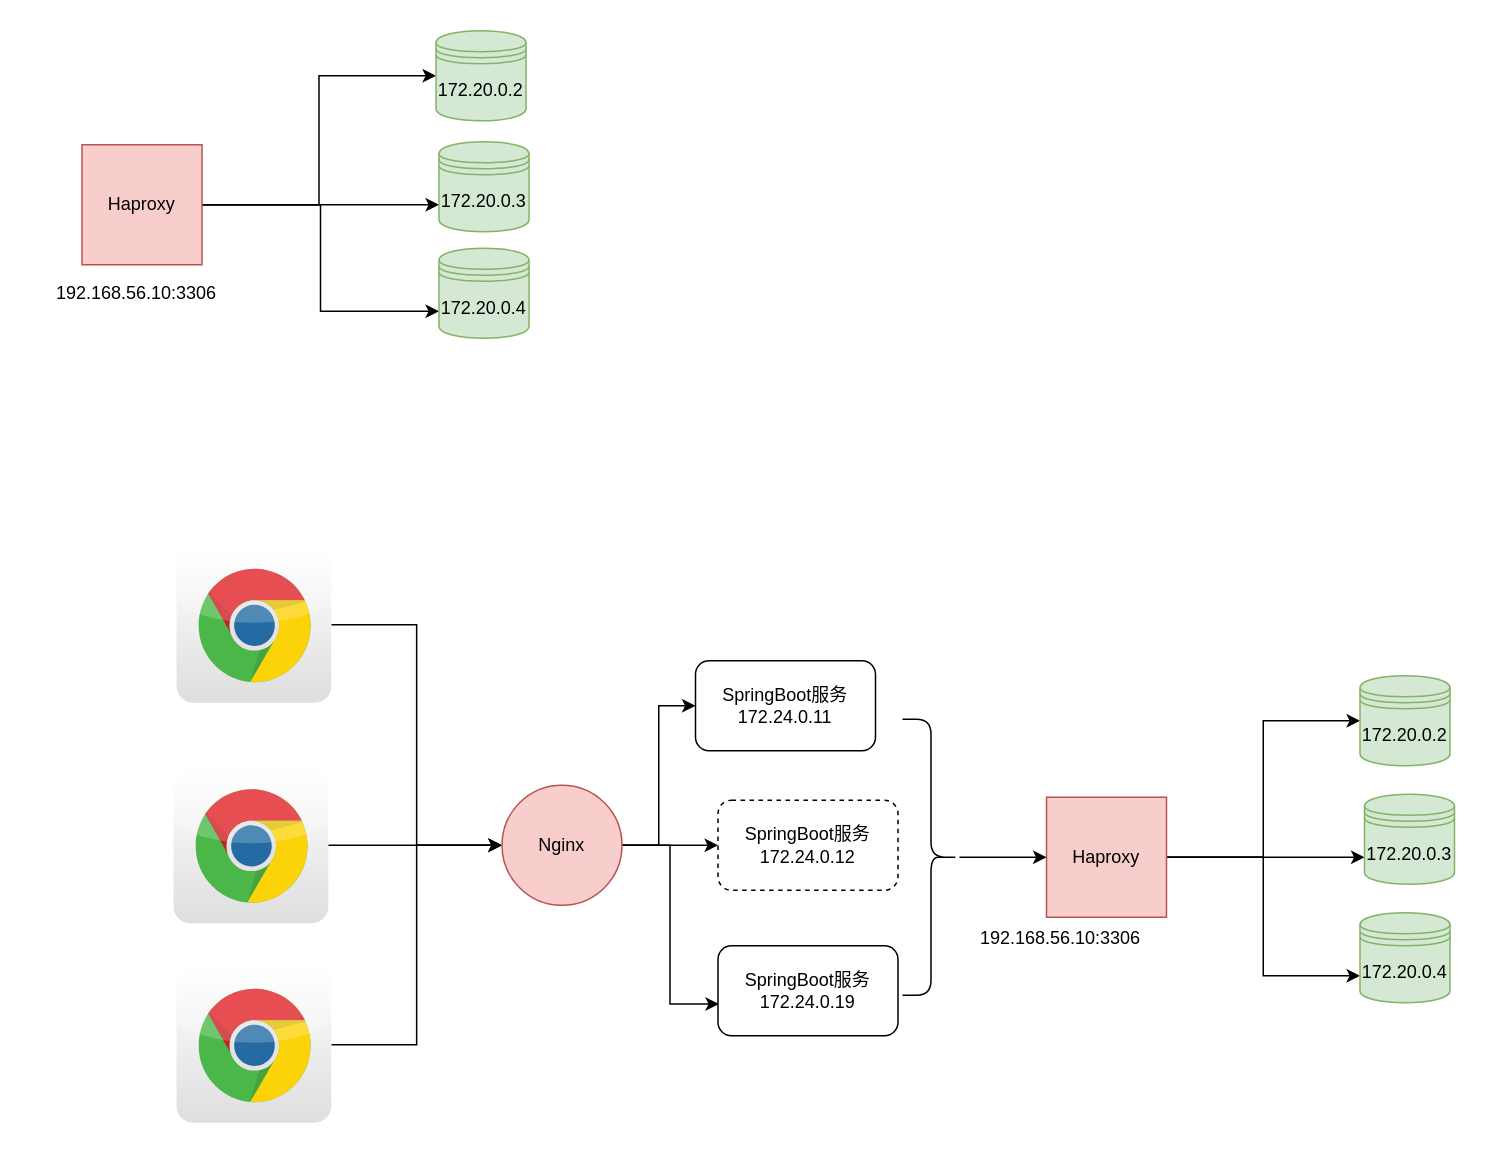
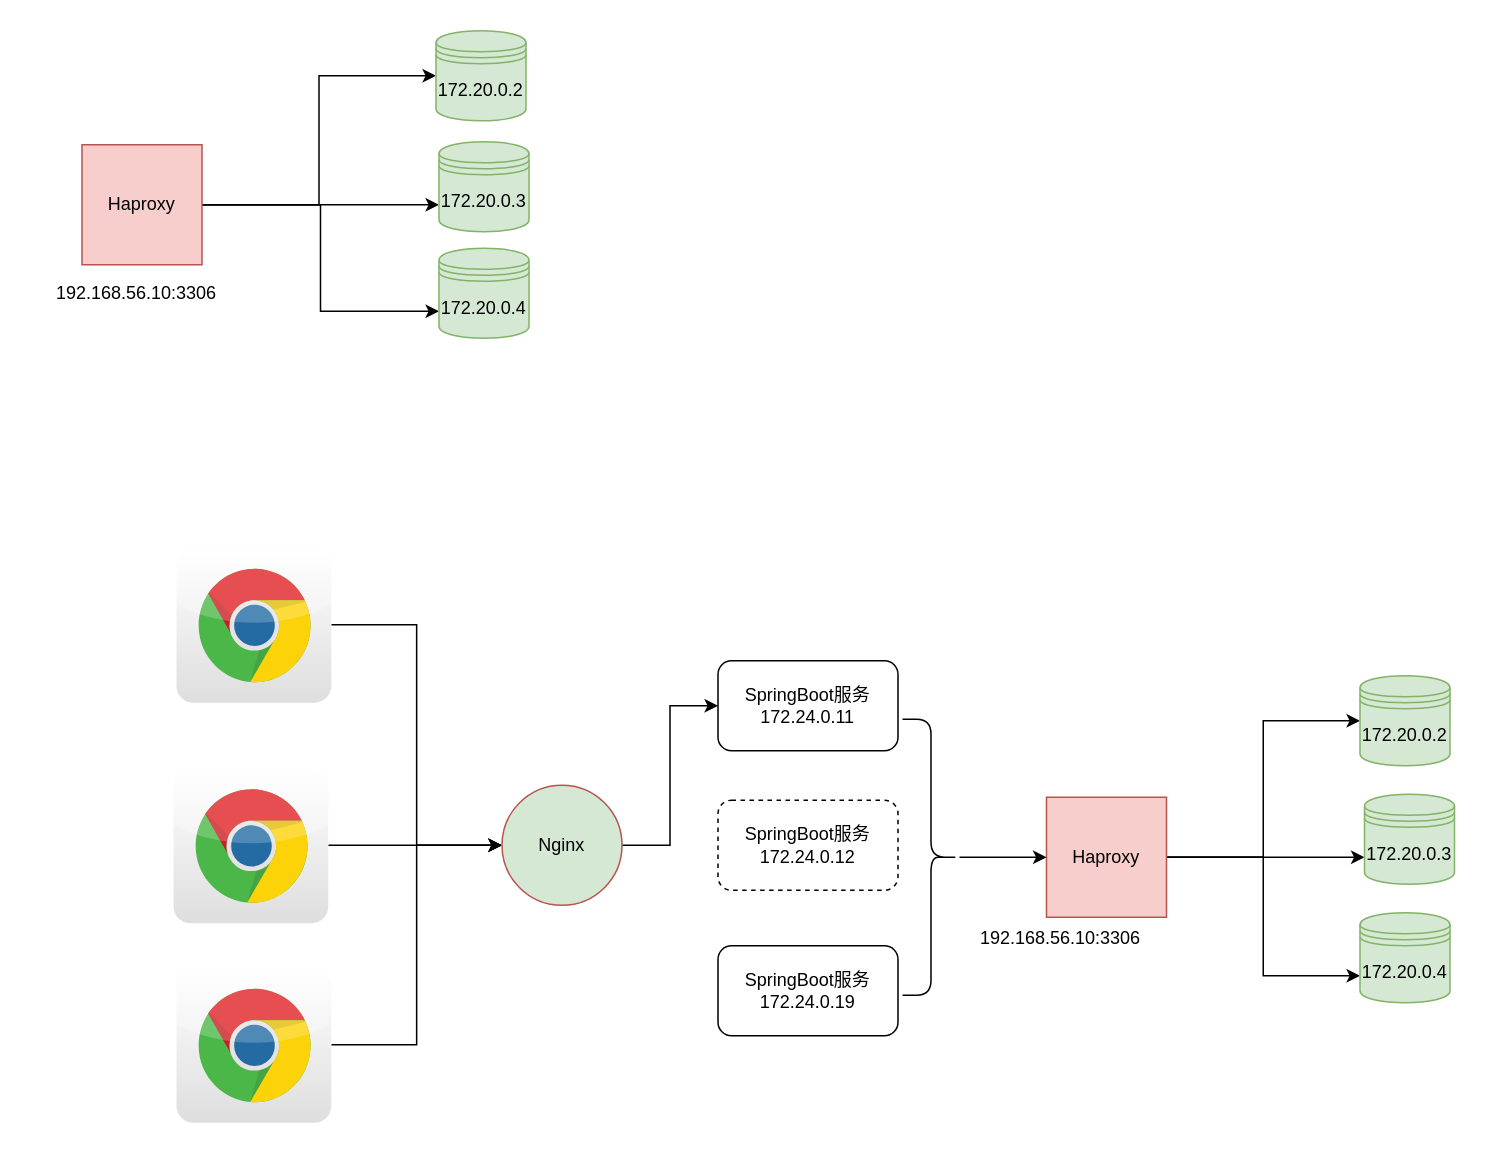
  <mxCell id="0" />
  <mxCell id="1" parent="0" />
  <mxCell id="2" style="edgeStyle=orthogonalEdgeStyle;rounded=0;orthogonalLoop=1;jettySize=auto;html=1;entryX=0;entryY=0.5;entryDx=0;entryDy=0;" edge="1" parent="1" source="5" target="6"><mxGeometry relative="1" as="geometry" /></mxCell>
  <mxCell id="3" style="edgeStyle=orthogonalEdgeStyle;rounded=0;orthogonalLoop=1;jettySize=auto;html=1;entryX=0;entryY=0.7;entryDx=0;entryDy=0;" edge="1" parent="1" source="5" target="7"><mxGeometry relative="1" as="geometry" /></mxCell>
  <mxCell id="4" style="edgeStyle=orthogonalEdgeStyle;rounded=0;orthogonalLoop=1;jettySize=auto;html=1;entryX=0;entryY=0.7;entryDx=0;entryDy=0;" edge="1" parent="1" source="5" target="8"><mxGeometry relative="1" as="geometry" /></mxCell>
  <mxCell id="5" value="Haproxy" style="whiteSpace=wrap;html=1;aspect=fixed;fillColor=#f8cecc;strokeColor=#b85450;" vertex="1" parent="1"><mxGeometry x="54" y="96" width="80" height="80" as="geometry" /></mxCell>
  <mxCell id="6" value="172.20.0.2" style="shape=datastore;whiteSpace=wrap;html=1;fillColor=#d5e8d4;strokeColor=#82b366;" vertex="1" parent="1"><mxGeometry x="290" y="20" width="60" height="60" as="geometry" /></mxCell>
  <mxCell id="7" value="172.20.0.3" style="shape=datastore;whiteSpace=wrap;html=1;fillColor=#d5e8d4;strokeColor=#82b366;" vertex="1" parent="1"><mxGeometry x="292" y="94" width="60" height="60" as="geometry" /></mxCell>
  <mxCell id="8" value="172.20.0.4" style="shape=datastore;whiteSpace=wrap;html=1;fillColor=#d5e8d4;strokeColor=#82b366;" vertex="1" parent="1"><mxGeometry x="292" y="165" width="60" height="60" as="geometry" /></mxCell>
  <mxCell id="9" value="192.168.56.10:3306" style="text;html=1;strokeColor=none;fillColor=none;align=center;verticalAlign=middle;whiteSpace=wrap;rounded=0;" vertex="1" parent="1"><mxGeometry x="20" y="172.5" width="141" height="45" as="geometry" /></mxCell>
  <mxCell id="10" style="edgeStyle=orthogonalEdgeStyle;rounded=0;orthogonalLoop=1;jettySize=auto;html=1;entryX=0;entryY=0.5;entryDx=0;entryDy=0;" edge="1" parent="1" source="11" target="19"><mxGeometry relative="1" as="geometry" /></mxCell>
  <mxCell id="11" value="" style="dashed=0;outlineConnect=0;html=1;align=center;labelPosition=center;verticalLabelPosition=bottom;verticalAlign=top;shape=mxgraph.webicons.chrome;gradientColor=#DFDEDE" vertex="1" parent="1"><mxGeometry x="117" y="644" width="103.2" height="104" as="geometry" /></mxCell>
  <mxCell id="12" style="edgeStyle=orthogonalEdgeStyle;rounded=0;orthogonalLoop=1;jettySize=auto;html=1;" edge="1" parent="1" source="13"><mxGeometry relative="1" as="geometry"><mxPoint x="333.8" y="563" as="targetPoint" /></mxGeometry></mxCell>
  <mxCell id="13" value="" style="dashed=0;outlineConnect=0;html=1;align=center;labelPosition=center;verticalLabelPosition=bottom;verticalAlign=top;shape=mxgraph.webicons.chrome;gradientColor=#DFDEDE" vertex="1" parent="1"><mxGeometry x="115" y="511" width="103.2" height="104" as="geometry" /></mxCell>
  <mxCell id="14" style="edgeStyle=orthogonalEdgeStyle;rounded=0;orthogonalLoop=1;jettySize=auto;html=1;entryX=0;entryY=0.5;entryDx=0;entryDy=0;" edge="1" parent="1" source="15" target="19"><mxGeometry relative="1" as="geometry" /></mxCell>
  <mxCell id="15" value="" style="dashed=0;outlineConnect=0;html=1;align=center;labelPosition=center;verticalLabelPosition=bottom;verticalAlign=top;shape=mxgraph.webicons.chrome;gradientColor=#DFDEDE" vertex="1" parent="1"><mxGeometry x="117" y="364" width="103.2" height="104" as="geometry" /></mxCell>
  <mxCell id="16" style="edgeStyle=orthogonalEdgeStyle;rounded=0;orthogonalLoop=1;jettySize=auto;html=1;entryX=0;entryY=0.5;entryDx=0;entryDy=0;" edge="1" parent="1" source="19" target="20"><mxGeometry relative="1" as="geometry" /></mxCell>
- <mxCell id="17" style="edgeStyle=orthogonalEdgeStyle;rounded=0;orthogonalLoop=1;jettySize=auto;html=1;entryX=0;entryY=0.5;entryDx=0;entryDy=0;" edge="1" parent="1" source="19" target="21"><mxGeometry relative="1" as="geometry" /></mxCell>
- <mxCell id="18" style="edgeStyle=orthogonalEdgeStyle;rounded=0;orthogonalLoop=1;jettySize=auto;html=1;entryX=0.005;entryY=0.647;entryDx=0;entryDy=0;entryPerimeter=0;" edge="1" parent="1" source="19" target="22"><mxGeometry relative="1" as="geometry" /></mxCell>
- <mxCell id="19" value="Nginx" style="ellipse;whiteSpace=wrap;html=1;aspect=fixed;fillColor=#f8cecc;strokeColor=#b85450;" vertex="1" parent="1"><mxGeometry x="334" y="523" width="80" height="80" as="geometry" /></mxCell>
- <mxCell id="20" value="SpringBoot服务&lt;br&gt;172.24.0.11" style="rounded=1;whiteSpace=wrap;html=1;" vertex="1" parent="1"><mxGeometry x="463" y="440" width="120" height="60" as="geometry" /></mxCell>
+ <mxCell id="19" value="Nginx" style="ellipse;whiteSpace=wrap;html=1;aspect=fixed;fillColor=#d5e8d4;strokeColor=#b85450;" vertex="1" parent="1"><mxGeometry x="334" y="523" width="80" height="80" as="geometry" /></mxCell>
+ <mxCell id="20" value="SpringBoot服务&lt;br&gt;172.24.0.11" style="rounded=1;whiteSpace=wrap;html=1;" vertex="1" parent="1"><mxGeometry x="478" y="440" width="120" height="60" as="geometry" /></mxCell>
  <mxCell id="21" value="SpringBoot服务&lt;br&gt;172.24.0.12" style="rounded=1;whiteSpace=wrap;html=1;dashed=1;" vertex="1" parent="1"><mxGeometry x="478" y="533" width="120" height="60" as="geometry" /></mxCell>
  <mxCell id="22" value="SpringBoot服务&lt;br&gt;172.24.0.19" style="rounded=1;whiteSpace=wrap;html=1;" vertex="1" parent="1"><mxGeometry x="478" y="630" width="120" height="60" as="geometry" /></mxCell>
  <mxCell id="23" style="edgeStyle=orthogonalEdgeStyle;rounded=0;orthogonalLoop=1;jettySize=auto;html=1;entryX=0;entryY=0.5;entryDx=0;entryDy=0;" edge="1" parent="1" source="26" target="27"><mxGeometry relative="1" as="geometry" /></mxCell>
  <mxCell id="24" style="edgeStyle=orthogonalEdgeStyle;rounded=0;orthogonalLoop=1;jettySize=auto;html=1;entryX=0;entryY=0.7;entryDx=0;entryDy=0;" edge="1" parent="1" source="26" target="28"><mxGeometry relative="1" as="geometry" /></mxCell>
  <mxCell id="25" style="edgeStyle=orthogonalEdgeStyle;rounded=0;orthogonalLoop=1;jettySize=auto;html=1;entryX=0;entryY=0.7;entryDx=0;entryDy=0;" edge="1" parent="1" source="26" target="29"><mxGeometry relative="1" as="geometry" /></mxCell>
  <mxCell id="26" value="Haproxy" style="whiteSpace=wrap;html=1;aspect=fixed;fillColor=#f8cecc;strokeColor=#b85450;" vertex="1" parent="1"><mxGeometry x="697" y="531" width="80" height="80" as="geometry" /></mxCell>
  <mxCell id="27" value="172.20.0.2" style="shape=datastore;whiteSpace=wrap;html=1;fillColor=#d5e8d4;strokeColor=#82b366;" vertex="1" parent="1"><mxGeometry x="906" y="450" width="60" height="60" as="geometry" /></mxCell>
  <mxCell id="28" value="172.20.0.3" style="shape=datastore;whiteSpace=wrap;html=1;fillColor=#d5e8d4;strokeColor=#82b366;" vertex="1" parent="1"><mxGeometry x="909" y="529" width="60" height="60" as="geometry" /></mxCell>
  <mxCell id="29" value="172.20.0.4" style="shape=datastore;whiteSpace=wrap;html=1;fillColor=#d5e8d4;strokeColor=#82b366;" vertex="1" parent="1"><mxGeometry x="906" y="608" width="60" height="60" as="geometry" /></mxCell>
  <mxCell id="30" value="192.168.56.10:3306" style="text;html=1;strokeColor=none;fillColor=none;align=center;verticalAlign=middle;whiteSpace=wrap;rounded=0;" vertex="1" parent="1"><mxGeometry x="636" y="602.5" width="141" height="45" as="geometry" /></mxCell>
  <mxCell id="31" style="edgeStyle=orthogonalEdgeStyle;rounded=0;orthogonalLoop=1;jettySize=auto;html=1;" edge="1" parent="1" source="32" target="26"><mxGeometry relative="1" as="geometry" /></mxCell>
  <mxCell id="32" value="" style="shape=curlyBracket;whiteSpace=wrap;html=1;rounded=1;flipH=1;" vertex="1" parent="1"><mxGeometry x="601" y="479" width="38" height="184" as="geometry" /></mxCell>
